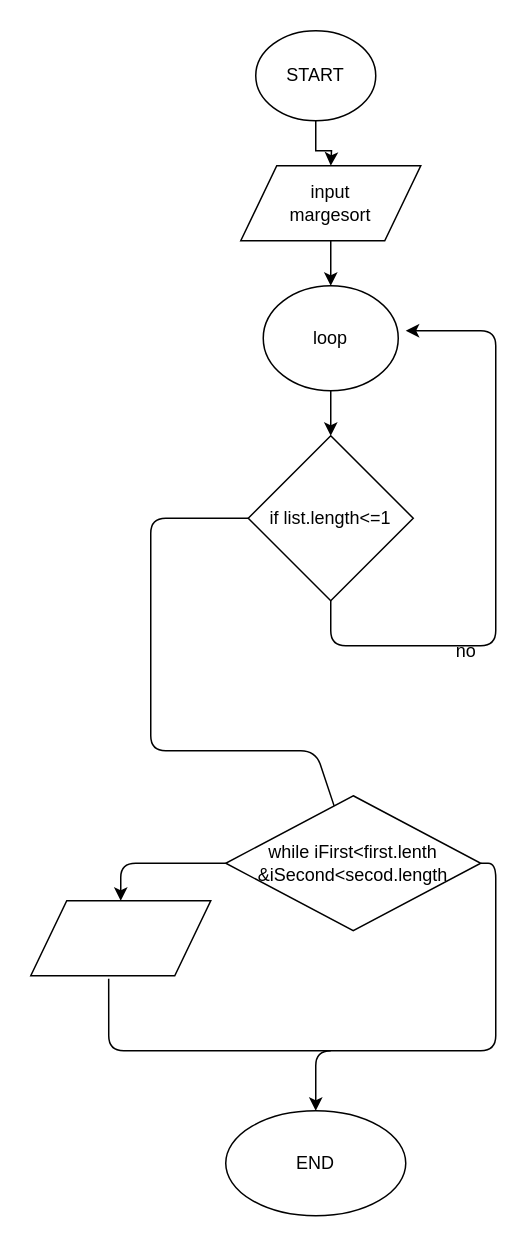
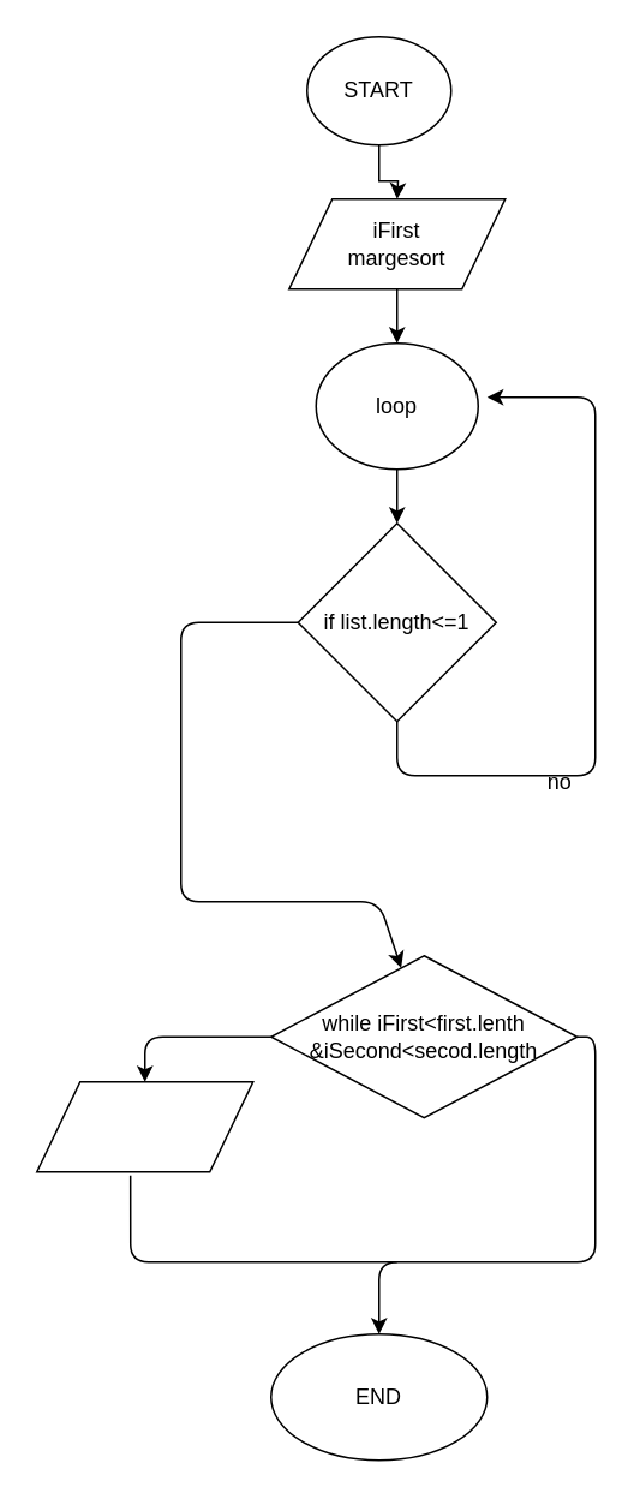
  <mxCell id="0" />
  <mxCell id="1" parent="0" />
  <mxCell id="2" value="" style="edgeStyle=orthogonalEdgeStyle;rounded=0;orthogonalLoop=1;jettySize=auto;html=1;" edge="1" parent="1" source="3"><mxGeometry relative="1" as="geometry"><mxPoint x="220" y="110" as="targetPoint" /></mxGeometry></mxCell>
  <mxCell id="3" value="START" style="ellipse;whiteSpace=wrap;html=1;" vertex="1" parent="1"><mxGeometry x="170" y="20" width="80" height="60" as="geometry" /></mxCell>
  <mxCell id="4" value="" style="edgeStyle=orthogonalEdgeStyle;rounded=0;orthogonalLoop=1;jettySize=auto;html=1;" edge="1" parent="1" source="5"><mxGeometry relative="1" as="geometry"><mxPoint x="220" y="190" as="targetPoint" /><Array as="points"><mxPoint x="220" y="190" /><mxPoint x="220" y="190" /></Array></mxGeometry></mxCell>
- <mxCell id="5" value="input&lt;br&gt;margesort" style="shape=parallelogram;perimeter=parallelogramPerimeter;whiteSpace=wrap;html=1;" vertex="1" parent="1"><mxGeometry x="160" y="110" width="120" height="50" as="geometry" /></mxCell>
+ <mxCell id="5" value="iFirst&lt;br&gt;margesort" style="shape=parallelogram;perimeter=parallelogramPerimeter;whiteSpace=wrap;html=1;" vertex="1" parent="1"><mxGeometry x="160" y="110" width="120" height="50" as="geometry" /></mxCell>
  <mxCell id="6" value="" style="edgeStyle=orthogonalEdgeStyle;rounded=0;orthogonalLoop=1;jettySize=auto;html=1;" edge="1" parent="1" source="7"><mxGeometry relative="1" as="geometry"><mxPoint x="220" y="290" as="targetPoint" /></mxGeometry></mxCell>
  <mxCell id="7" value="loop" style="ellipse;whiteSpace=wrap;html=1;" vertex="1" parent="1"><mxGeometry x="175" y="190" width="90" height="70" as="geometry" /></mxCell>
  <mxCell id="8" value="if list.length&amp;lt;=1" style="rhombus;whiteSpace=wrap;html=1;" vertex="1" parent="1"><mxGeometry x="165" y="290" width="110" height="110" as="geometry" /></mxCell>
  <mxCell id="9" value="" style="endArrow=classic;html=1;exitX=0.5;exitY=1;exitDx=0;exitDy=0;" edge="1" parent="1" source="8"><mxGeometry width="50" height="50" relative="1" as="geometry"><mxPoint x="280" y="410" as="sourcePoint" /><mxPoint x="270" y="220" as="targetPoint" /><Array as="points"><mxPoint x="220" y="430" /><mxPoint x="330" y="430" /><mxPoint x="330" y="220" /></Array></mxGeometry></mxCell>
- <mxCell id="10" value="" style="endArrow=none;html=1;exitX=0;exitY=0.5;exitDx=0;exitDy=0;" edge="1" parent="1" source="8" target="11"><mxGeometry width="50" height="50" relative="1" as="geometry"><mxPoint x="170" y="490" as="sourcePoint" /><mxPoint x="210" y="540" as="targetPoint" /><Array as="points"><mxPoint x="100" y="345" /><mxPoint x="100" y="500" /><mxPoint x="210" y="500" /></Array></mxGeometry></mxCell>
+ <mxCell id="10" value="" style="endArrow=classic;html=1;exitX=0;exitY=0.5;exitDx=0;exitDy=0;" edge="1" parent="1" source="8" target="11"><mxGeometry width="50" height="50" relative="1" as="geometry"><mxPoint x="170" y="490" as="sourcePoint" /><mxPoint x="210" y="540" as="targetPoint" /><Array as="points"><mxPoint x="100" y="345" /><mxPoint x="100" y="500" /><mxPoint x="210" y="500" /></Array></mxGeometry></mxCell>
  <mxCell id="11" value="while iFirst&amp;lt;first.lenth&lt;br&gt;&amp;amp;iSecond&amp;lt;secod.length" style="rhombus;whiteSpace=wrap;html=1;" vertex="1" parent="1"><mxGeometry x="150" y="530" width="170" height="90" as="geometry" /></mxCell>
  <mxCell id="12" value="" style="endArrow=classic;html=1;exitX=1;exitY=0.5;exitDx=0;exitDy=0;" edge="1" parent="1" source="11"><mxGeometry width="50" height="50" relative="1" as="geometry"><mxPoint x="270" y="630" as="sourcePoint" /><mxPoint x="210" y="740" as="targetPoint" /><Array as="points"><mxPoint x="330" y="575" /><mxPoint x="330" y="700" /><mxPoint x="210" y="700" /></Array></mxGeometry></mxCell>
  <mxCell id="13" value="" style="endArrow=classic;html=1;exitX=0;exitY=0.5;exitDx=0;exitDy=0;" edge="1" parent="1" source="11" target="14"><mxGeometry width="50" height="50" relative="1" as="geometry"><mxPoint x="20" y="680" as="sourcePoint" /><mxPoint x="80" y="620" as="targetPoint" /><Array as="points"><mxPoint x="80" y="575" /></Array></mxGeometry></mxCell>
  <mxCell id="14" value="" style="shape=parallelogram;perimeter=parallelogramPerimeter;whiteSpace=wrap;html=1;" vertex="1" parent="1"><mxGeometry x="20" y="600" width="120" height="50" as="geometry" /></mxCell>
  <mxCell id="15" value="" style="endArrow=none;html=1;entryX=0.433;entryY=1.04;entryDx=0;entryDy=0;entryPerimeter=0;" edge="1" parent="1" target="14"><mxGeometry width="50" height="50" relative="1" as="geometry"><mxPoint x="220" y="700" as="sourcePoint" /><mxPoint x="70" y="660" as="targetPoint" /><Array as="points"><mxPoint x="72" y="700" /></Array></mxGeometry></mxCell>
  <mxCell id="16" value="END" style="ellipse;whiteSpace=wrap;html=1;" vertex="1" parent="1"><mxGeometry x="150" y="740" width="120" height="70" as="geometry" /></mxCell>
  <mxCell id="17" value="no" style="text;html=1;align=center;verticalAlign=middle;resizable=0;points=[];autosize=1;" vertex="1" parent="1"><mxGeometry x="295" y="424" width="30" height="20" as="geometry" /></mxCell>
